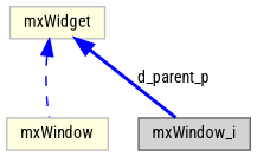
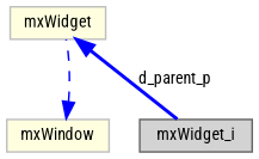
  digraph {
    fontname="Roboto Condensed"
    node [color=grey75 fillcolor=lightyellow fontname="Roboto Condensed" fontsize=10 shape=box style=filled]
    edge [color=blue dir=back fontname="Roboto Condensed" fontsize=10 labelfontname=Helvetica labelfontsize=10]
-   n1 [color=gray40 fillcolor=lightgrey fontcolor=black height=0.2 label=mxWindow_i width=0.4]
+   n1 [color=gray40 fillcolor=lightgrey fontcolor=black height=0.2 label=mxWidget_i width=0.4]
    n2 [height=0.2 label=mxWindow width=0.4]
    n3 [height=0.2 label=mxWidget width=0.4]
    n3 -> n1 [label=" d_parent_p" style=bold]
-   n3 -> n2 [style=dashed]
+   n2 -> n3 [style=dashed]
  }
